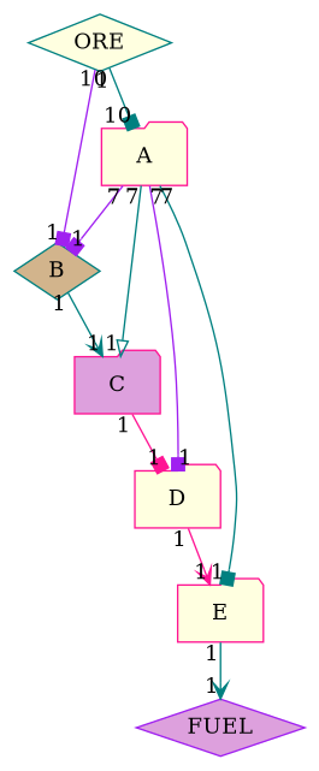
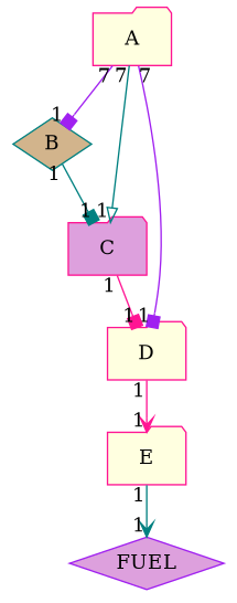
  digraph {
    node [color=deeppink fillcolor=lightyellow shape=folder style=filled]
    edge [arrowhead=box color=teal headlabel=1 taillabel=1]
-   ORE [color=teal shape=diamond]
    A
    B [color=teal fillcolor=tan shape=diamond]
    C [fillcolor=plum]
    D
    E
    FUEL [color=purple fillcolor=plum shape=diamond]
-   ORE -> A [headlabel=10 taillabel=10]
-   ORE -> B [color=purple]
    A -> B [color=purple taillabel=7]
    A -> C [arrowhead=onormal taillabel=7]
    A -> D [color=purple taillabel=7]
-   A -> E [taillabel=7]
-   B -> C [arrowhead=vee]
+   B -> C
    C -> D [color=deeppink]
    D -> E [arrowhead=vee color=deeppink]
    E -> FUEL [arrowhead=vee]
  }
